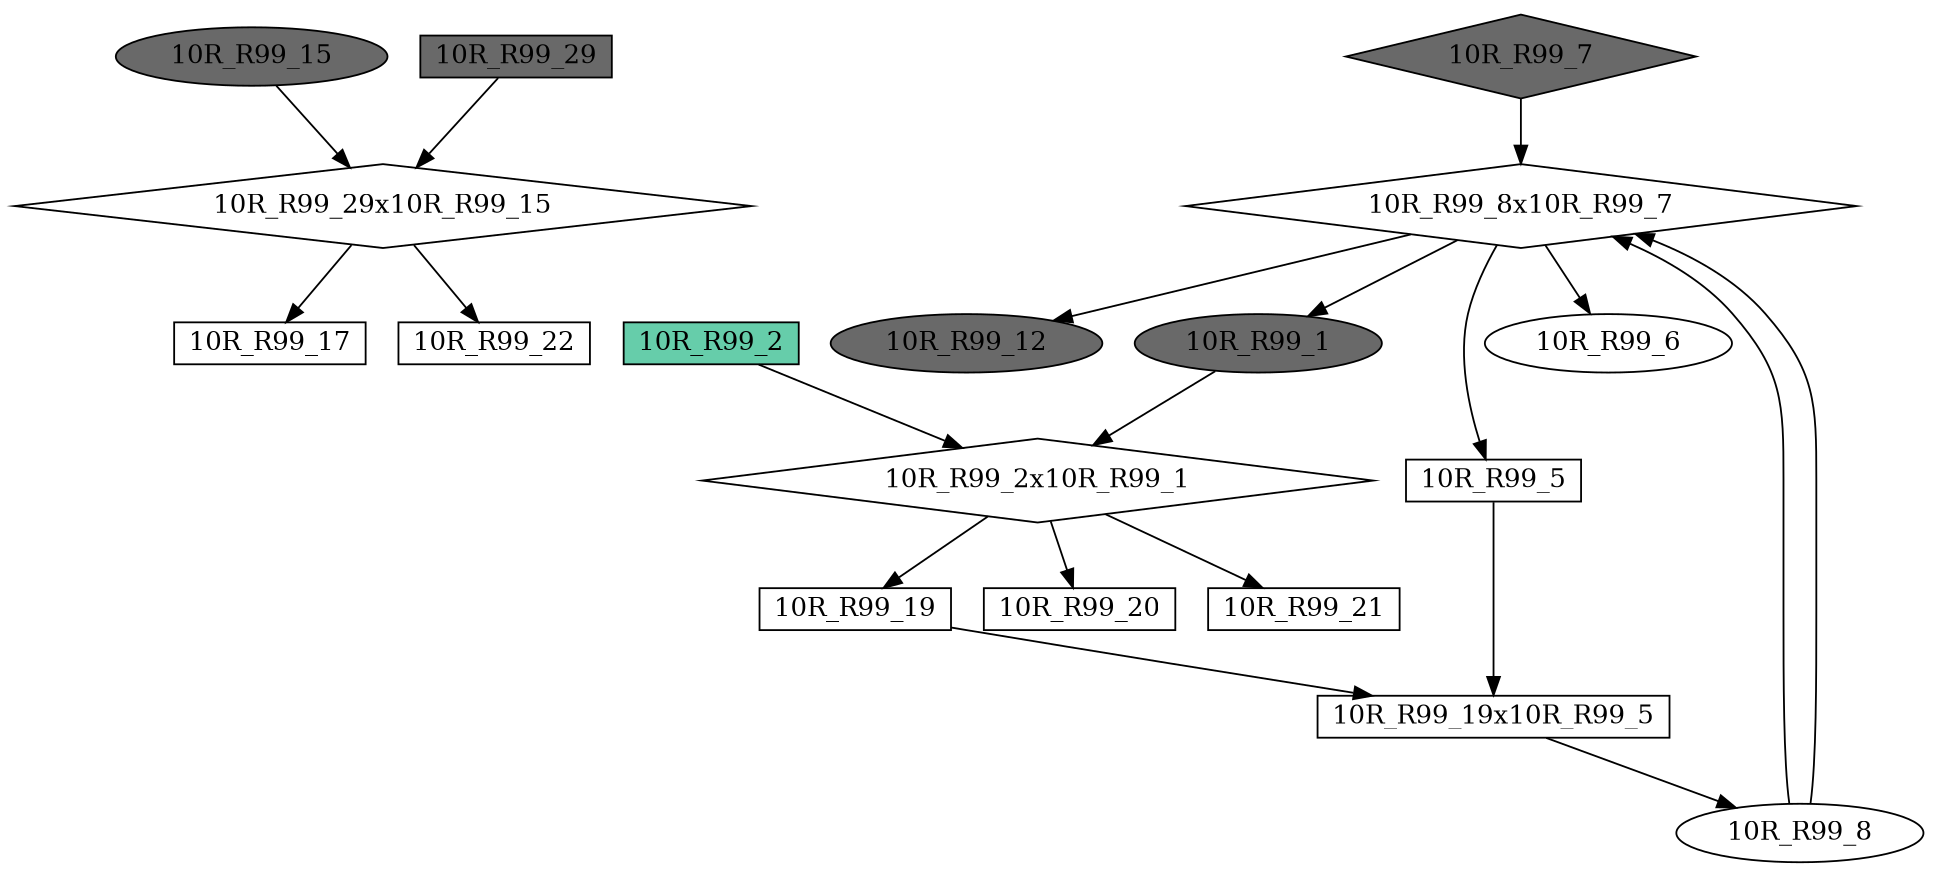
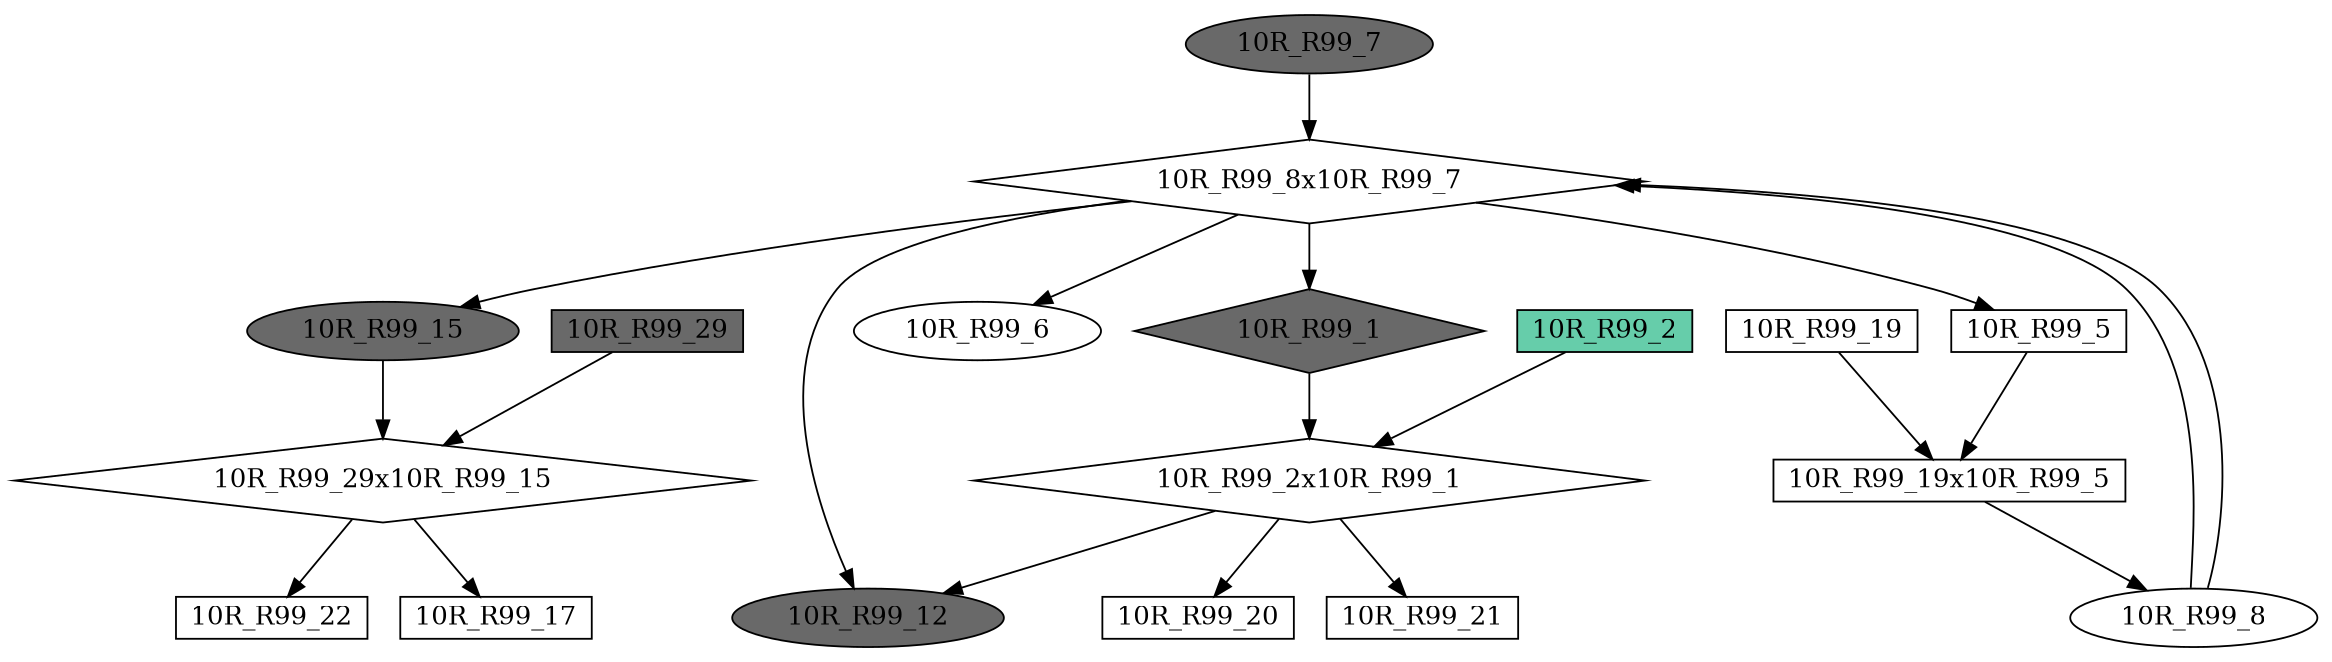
  digraph {
    node [fillcolor=white fontcolor=black regular=0 shape=box style=filled]
    "10R_R99_15" [fillcolor=dimgrey height=0.3 shape=ellipse width=0.5]
    "10R_R99_29x10R_R99_15" [height=.1 shape=diamond width=.1 fillcolor="" fontcolor="" regular="" style=""]
    "10R_R99_17" [height=0.3 width=0.5]
    "10R_R99_22" [height=0.3 width=0.5]
    "10R_R99_8x10R_R99_7" [height=.1 shape=diamond width=.1 fillcolor="" fontcolor="" regular="" style=""]
    "10R_R99_12" [fillcolor=dimgrey height=0.3 shape=ellipse width=0.5]
-   "10R_R99_1" [fillcolor=dimgrey height=0.3 shape=ellipse width=0.5]
+   "10R_R99_1" [fillcolor=dimgrey height=0.3 shape=diamond width=0.5]
    "10R_R99_5" [height=0.3 width=0.5]
    "10R_R99_6" [height=0.3 shape=ellipse width=0.5]
    "10R_R99_2x10R_R99_1" [height=.1 shape=diamond width=.1 fillcolor="" fontcolor="" regular="" style=""]
    "10R_R99_19x10R_R99_5" [height=.1 width=.1 fillcolor="" fontcolor="" regular="" style=""]
    "10R_R99_19" [height=0.3 width=0.5]
    "10R_R99_20" [height=0.3 width=0.5]
    "10R_R99_21" [height=0.3 width=0.5]
    "10R_R99_8" [height=0.3 shape=ellipse width=0.5]
    "10R_R99_2" [fillcolor=aquamarine3 height=0.3 width=0.5]
    "10R_R99_29" [fillcolor=dimgrey height=0.3 width=0.5]
-   "10R_R99_7" [fillcolor=dimgrey height=0.3 shape=diamond width=0.5]
+   "10R_R99_7" [fillcolor=dimgrey height=0.3 shape=ellipse width=0.5]
    "10R_R99_15" -> "10R_R99_29x10R_R99_15"
    "10R_R99_29x10R_R99_15" -> "10R_R99_17"
    "10R_R99_29x10R_R99_15" -> "10R_R99_22"
+   "10R_R99_8x10R_R99_7" -> "10R_R99_15"
    "10R_R99_8x10R_R99_7" -> "10R_R99_12"
    "10R_R99_8x10R_R99_7" -> "10R_R99_1"
    "10R_R99_8x10R_R99_7" -> "10R_R99_5"
    "10R_R99_8x10R_R99_7" -> "10R_R99_6"
    "10R_R99_1" -> "10R_R99_2x10R_R99_1"
    "10R_R99_5" -> "10R_R99_19x10R_R99_5"
-   "10R_R99_2x10R_R99_1" -> "10R_R99_19"
+   "10R_R99_2x10R_R99_1" -> "10R_R99_12"
    "10R_R99_2x10R_R99_1" -> "10R_R99_20"
    "10R_R99_2x10R_R99_1" -> "10R_R99_21"
    "10R_R99_19x10R_R99_5" -> "10R_R99_8"
    "10R_R99_19" -> "10R_R99_19x10R_R99_5"
    "10R_R99_8" -> "10R_R99_8x10R_R99_7"
    "10R_R99_8" -> "10R_R99_8x10R_R99_7"
    "10R_R99_2" -> "10R_R99_2x10R_R99_1"
    "10R_R99_29" -> "10R_R99_29x10R_R99_15"
    "10R_R99_7" -> "10R_R99_8x10R_R99_7"
  }
